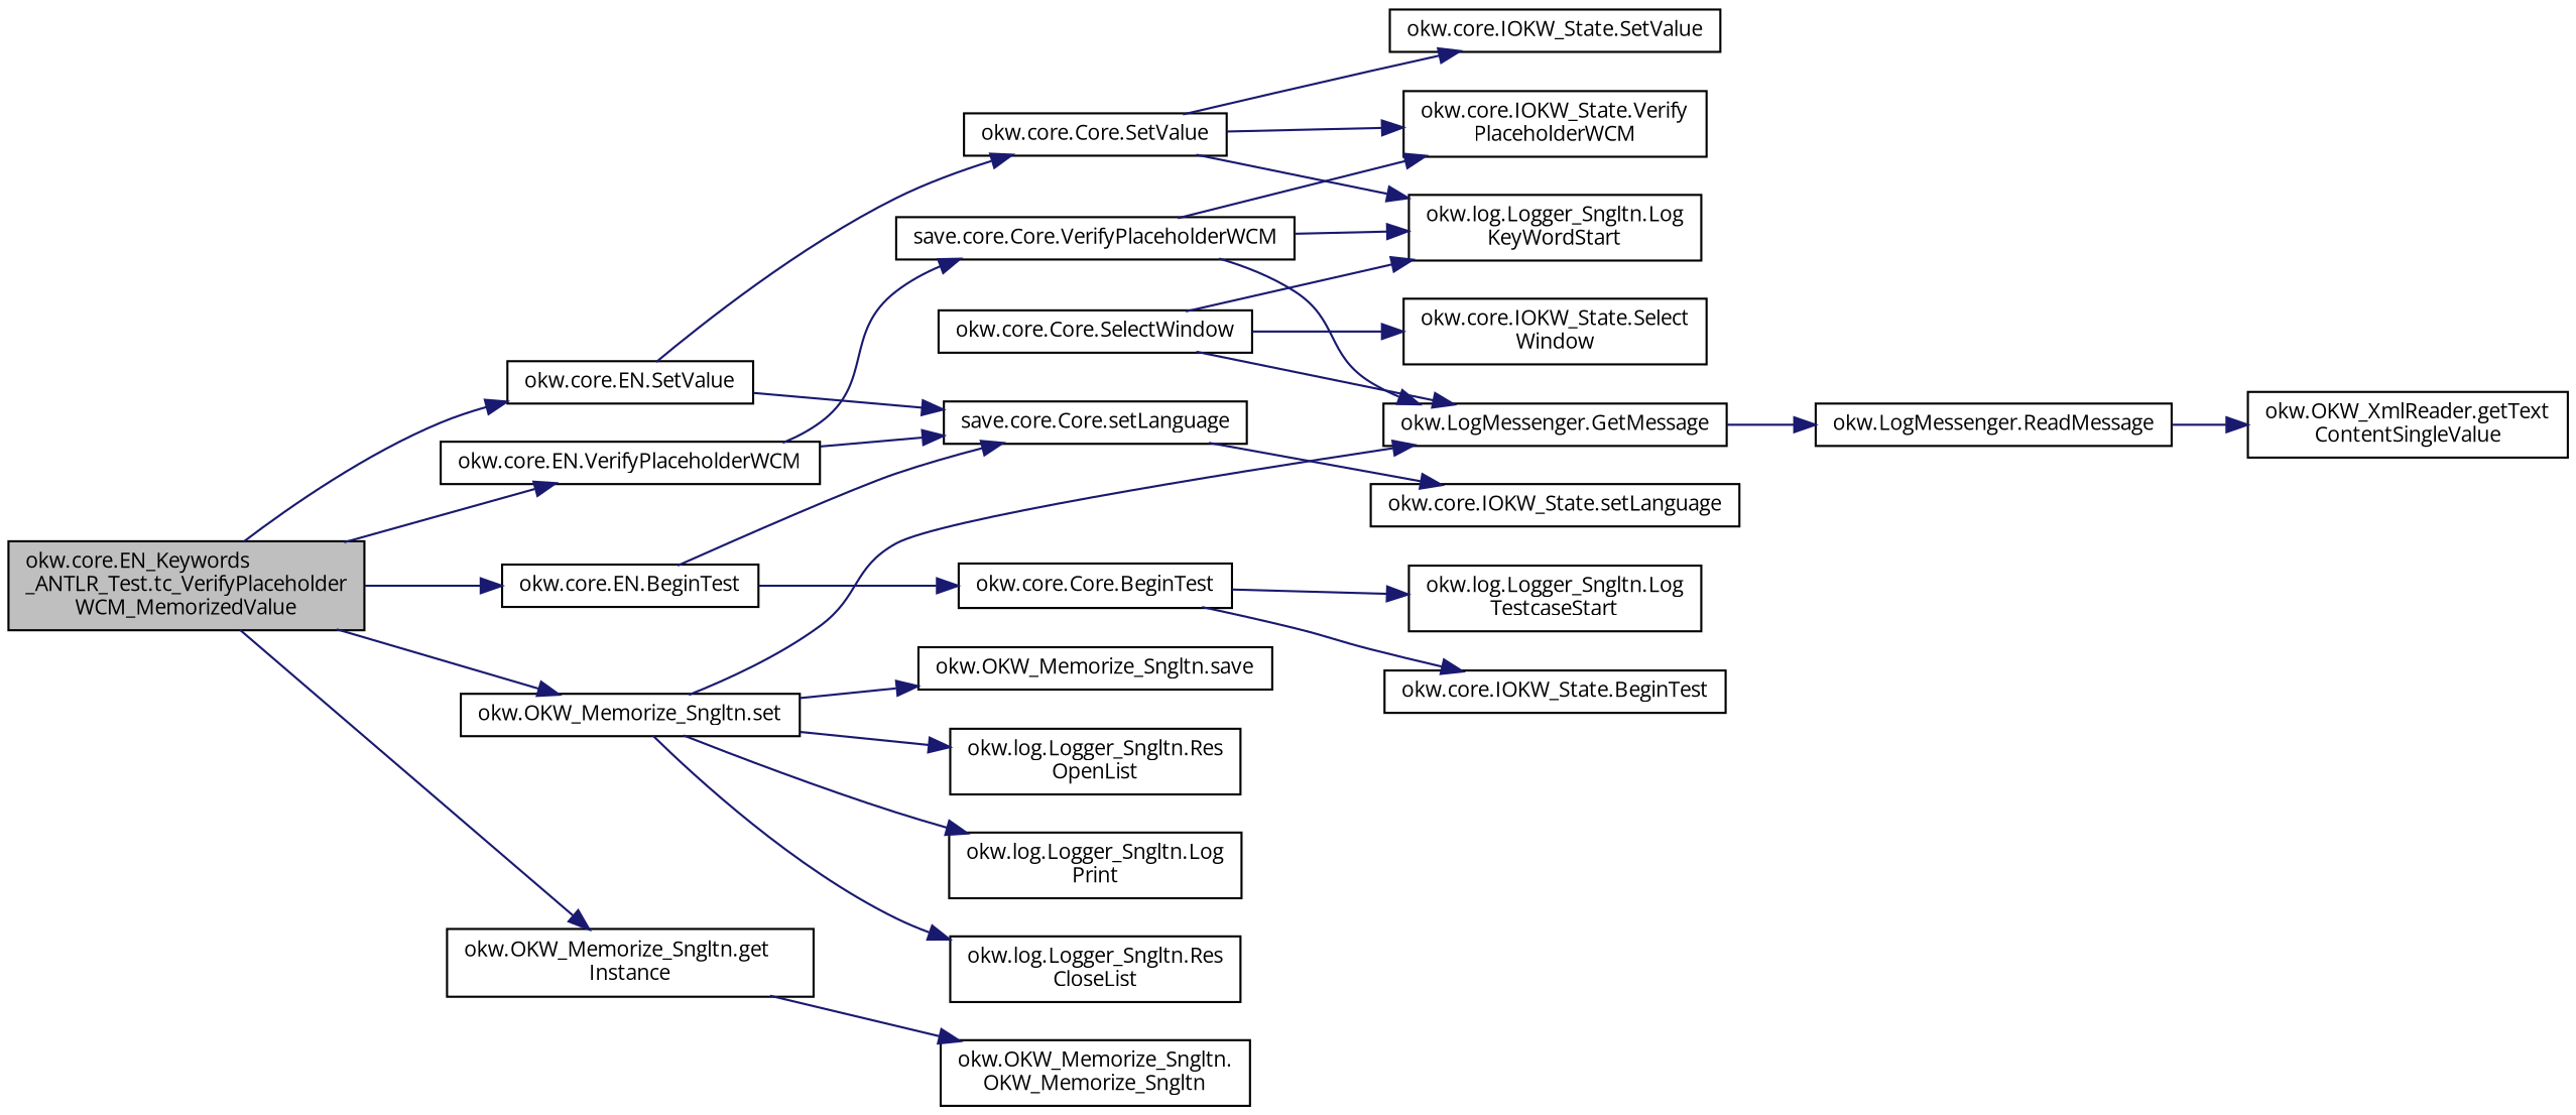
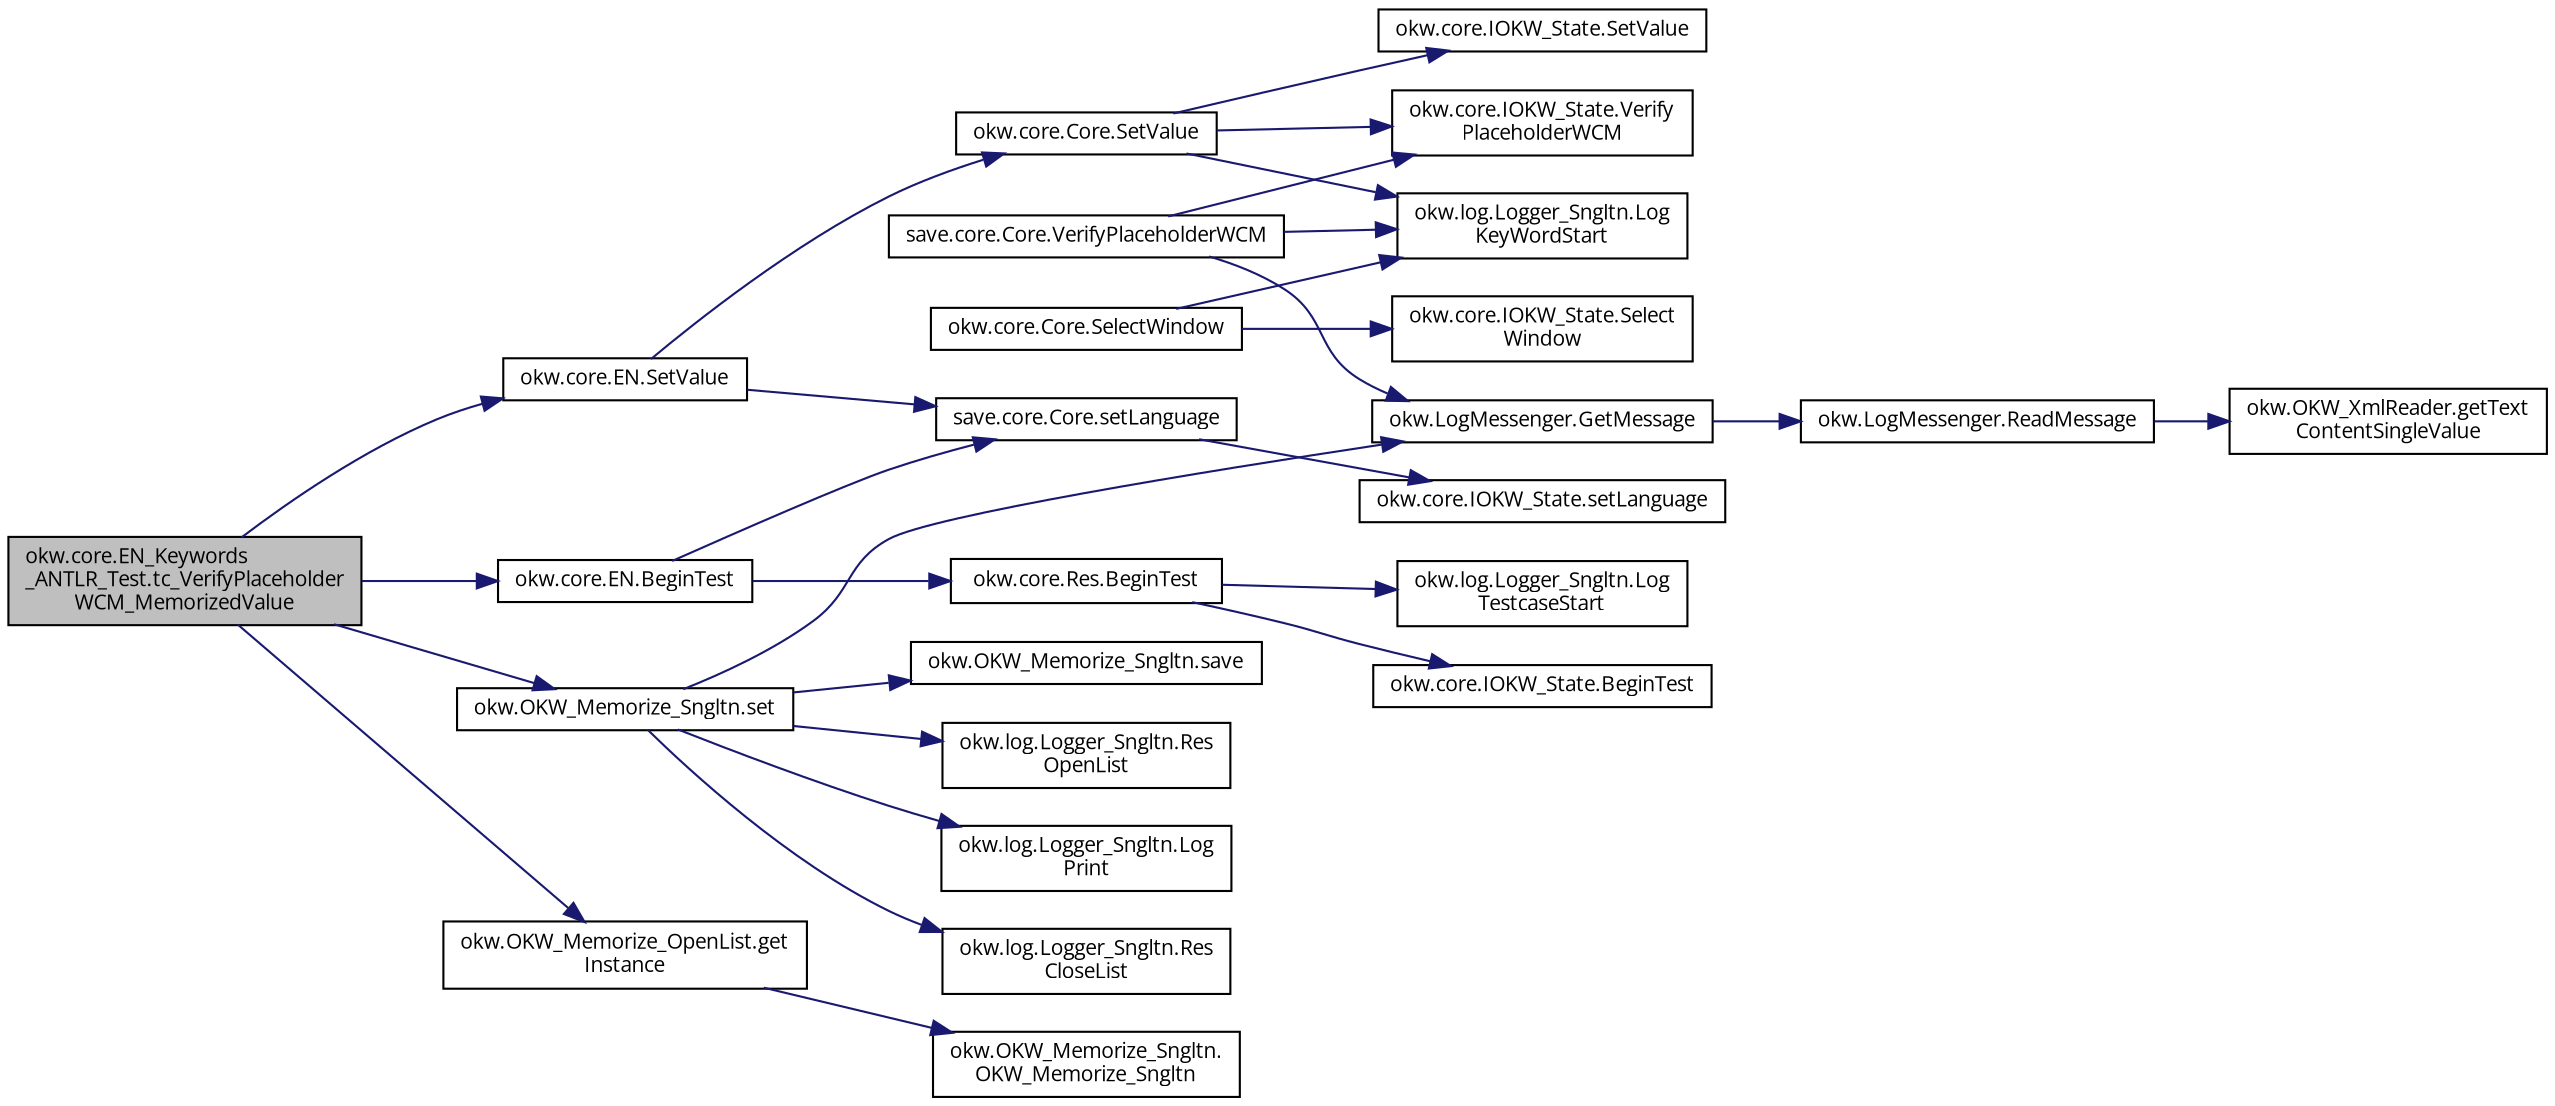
  digraph {
    fontname="Open Sans"
    rankdir=LR
    node [color=black fillcolor=white fontname="Open Sans" fontsize=10 shape=record style=filled]
    edge [color=midnightblue fontname="Open Sans" fontsize=10 labelfontname=Helvetica labelfontsize=10 style=solid]
    n1 [fillcolor=grey75 fontcolor=black height=0.2 label="okw.core.EN_Keywords\l_ANTLR_Test.tc_VerifyPlaceholder\lWCM_MemorizedValue" width=0.4]
    n2 [height=0.2 label="okw.core.EN.BeginTest" width=0.4]
-   n3 [height=0.2 label="okw.OKW_Memorize_Sngltn.get\lInstance" width=0.4]
+   n3 [height=0.2 label="okw.OKW_Memorize_OpenList.get\lInstance" width=0.4]
    n4 [height=0.2 label="okw.OKW_Memorize_Sngltn.set" width=0.4]
    n5 [height=0.2 label="okw.core.EN.SetValue" width=0.4]
-   n6 [height=0.2 label="okw.core.EN.VerifyPlaceholderWCM" width=0.4]
    n7 [height=0.2 label="save.core.Core.setLanguage" width=0.4]
-   n8 [height=0.2 label="okw.core.Core.BeginTest" width=0.4]
+   n8 [height=0.2 label="okw.core.Res.BeginTest" width=0.4]
    n9 [height=0.2 label="okw.OKW_Memorize_Sngltn.\lOKW_Memorize_Sngltn" width=0.4]
    n10 [height=0.2 label="okw.LogMessenger.GetMessage" width=0.4]
    n11 [height=0.2 label="okw.log.Logger_Sngltn.Res\lOpenList" width=0.4]
    n12 [height=0.2 label="okw.log.Logger_Sngltn.Log\lPrint" width=0.4]
    n13 [height=0.2 label="okw.log.Logger_Sngltn.Res\lCloseList" width=0.4]
    n14 [height=0.2 label="okw.OKW_Memorize_Sngltn.save" width=0.4]
    n15 [height=0.2 label="okw.core.Core.SetValue" width=0.4]
    n16 [height=0.2 label="save.core.Core.VerifyPlaceholderWCM" width=0.4]
    n17 [height=0.2 label="okw.core.IOKW_State.setLanguage" width=0.4]
    n18 [height=0.2 label="okw.log.Logger_Sngltn.Log\lTestcaseStart" width=0.4]
    n19 [height=0.2 label="okw.core.IOKW_State.BeginTest" width=0.4]
    n20 [height=0.2 label="okw.core.Core.SelectWindow" width=0.4]
    n21 [height=0.2 label="okw.log.Logger_Sngltn.Log\lKeyWordStart" width=0.4]
    n22 [height=0.2 label="okw.core.IOKW_State.Select\lWindow" width=0.4]
    n23 [height=0.2 label="okw.LogMessenger.ReadMessage" width=0.4]
    n24 [height=0.2 label="okw.OKW_XmlReader.getText\lContentSingleValue" width=0.4]
    n25 [height=0.2 label="okw.core.IOKW_State.SetValue" width=0.4]
    n26 [height=0.2 label="okw.core.IOKW_State.Verify\lPlaceholderWCM" width=0.4]
    n1 -> n2
    n1 -> n3
    n1 -> n4
    n1 -> n5
-   n1 -> n6
    n2 -> n7
    n2 -> n8
    n3 -> n9
    n4 -> n10
    n4 -> n11
    n4 -> n12
    n4 -> n13
    n4 -> n14
    n5 -> n7
    n5 -> n15
-   n6 -> n7
-   n6 -> n16
    n7 -> n17
    n8 -> n18
    n8 -> n19
    n10 -> n23
    n15 -> n21
    n15 -> n25
    n15 -> n26
    n16 -> n10
    n16 -> n21
    n16 -> n26
-   n20 -> n10
    n20 -> n21
    n20 -> n22
    n23 -> n24
  }
